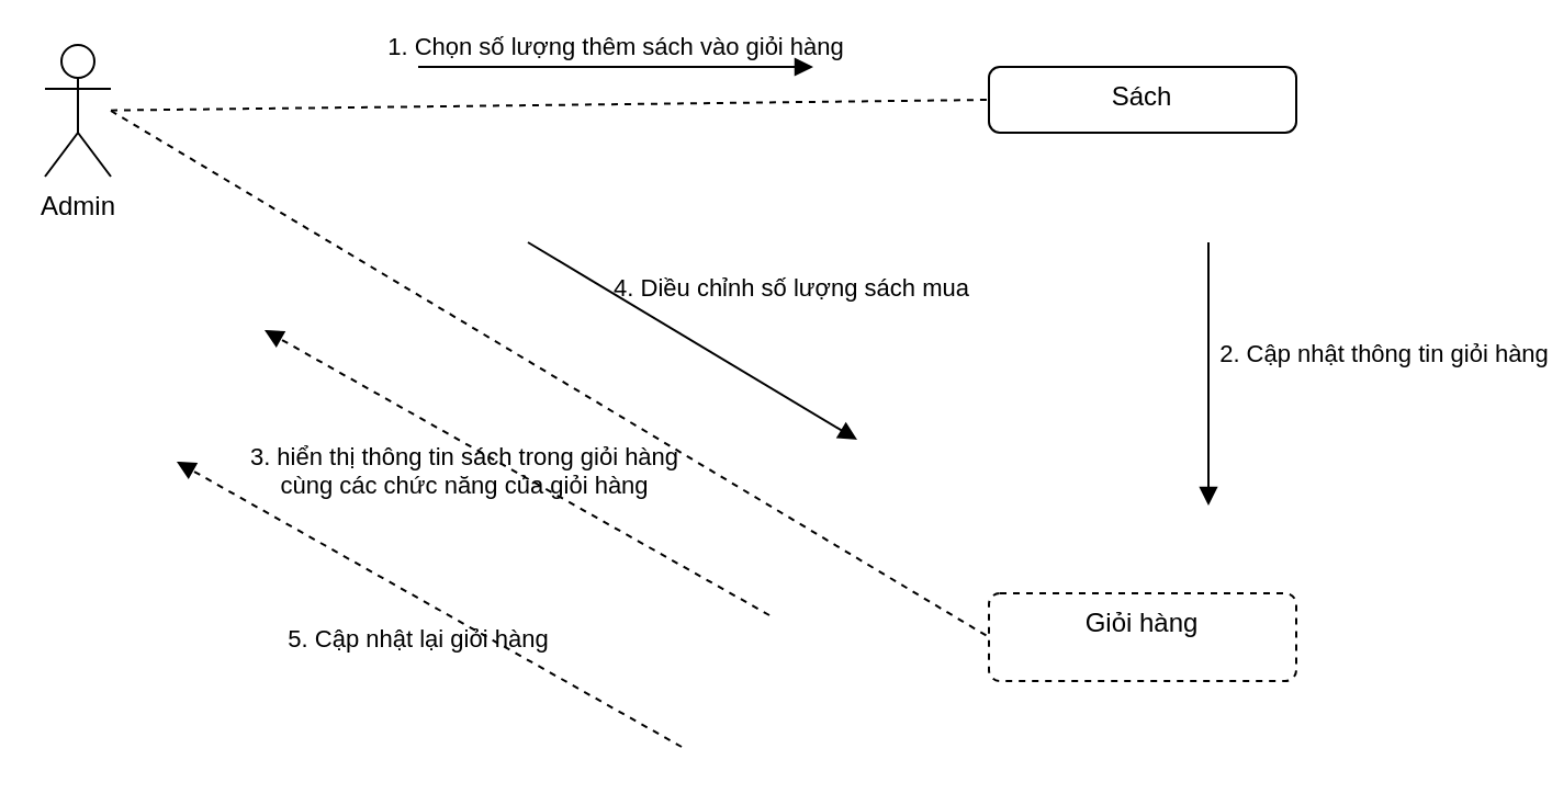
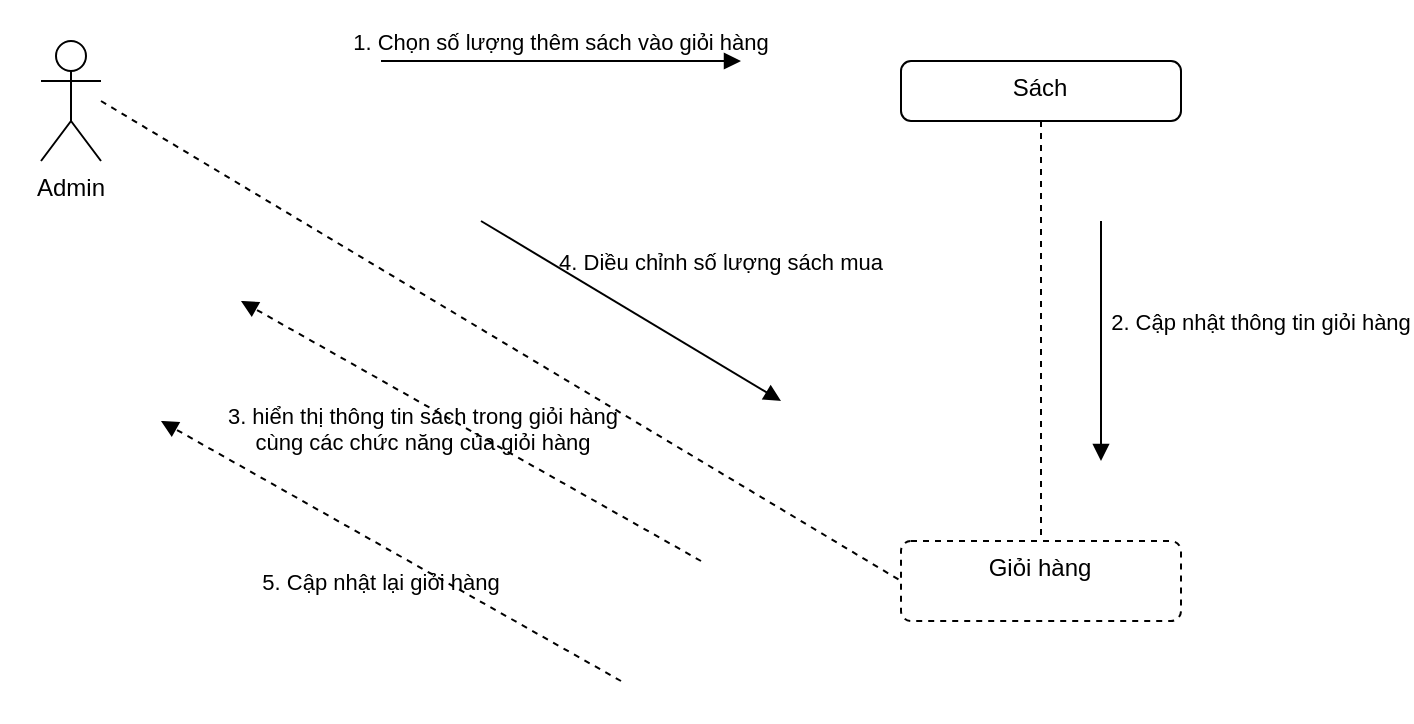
  <mxCell id="0" />
  <mxCell id="1" parent="0" />
  <mxCell id="2" value="Admin" style="shape=umlActor;verticalLabelPosition=bottom;verticalAlign=top;html=1;" vertex="1" parent="1"><mxGeometry x="20" y="20" width="30" height="60" as="geometry" /></mxCell>
  <mxCell id="3" value="Sách" style="html=1;align=center;verticalAlign=top;rounded=1;absoluteArcSize=1;arcSize=10;dashed=0;whiteSpace=wrap;" vertex="1" parent="1"><mxGeometry x="450" y="30" width="140" height="30" as="geometry" /></mxCell>
  <mxCell id="4" value="Giỏi hàng" style="html=1;align=center;verticalAlign=top;rounded=1;absoluteArcSize=1;arcSize=10;dashed=1;whiteSpace=wrap;" vertex="1" parent="1"><mxGeometry x="450" y="270" width="140" height="40" as="geometry" /></mxCell>
- <mxCell id="5" value="" style="endArrow=none;dashed=1;html=1;rounded=0;entryX=0;entryY=0.5;entryDx=0;entryDy=0;" edge="1" parent="1" source="2" target="3"><mxGeometry width="50" height="50" relative="1" as="geometry"><mxPoint x="150" y="70" as="sourcePoint" /><mxPoint x="200" y="20" as="targetPoint" /></mxGeometry></mxCell>
+ <mxCell id="6" value="" style="endArrow=none;dashed=1;html=1;rounded=0;entryX=0.5;entryY=0;entryDx=0;entryDy=0;exitX=0.5;exitY=1;exitDx=0;exitDy=0;" edge="1" parent="1" source="3" target="4"><mxGeometry width="50" height="50" relative="1" as="geometry"><mxPoint x="410" y="39.5" as="sourcePoint" /><mxPoint x="580" y="39.5" as="targetPoint" /></mxGeometry></mxCell>
  <mxCell id="7" value="1. Chọn số lượng thêm sách vào giỏi hàng" style="html=1;verticalAlign=bottom;labelBackgroundColor=none;endArrow=block;endFill=1;rounded=0;" edge="1" parent="1"><mxGeometry width="160" relative="1" as="geometry"><mxPoint x="190" y="30" as="sourcePoint" /><mxPoint x="370" y="30" as="targetPoint" /></mxGeometry></mxCell>
  <mxCell id="8" value="3. hiển thị thông tin sách trong giỏi hàng&lt;div&gt;cùng các chức năng của giỏi hàng&lt;/div&gt;" style="html=1;verticalAlign=bottom;labelBackgroundColor=none;endArrow=block;endFill=1;dashed=1;rounded=0;" edge="1" parent="1"><mxGeometry x="0.109" y="25" width="160" relative="1" as="geometry"><mxPoint x="350" y="280" as="sourcePoint" /><mxPoint x="120" y="150" as="targetPoint" /><mxPoint as="offset" /></mxGeometry></mxCell>
  <mxCell id="9" value="2. Cập nhật thông tin giỏi hàng" style="html=1;verticalAlign=bottom;labelBackgroundColor=none;endArrow=block;endFill=1;rounded=0;" edge="1" parent="1"><mxGeometry y="80" width="160" relative="1" as="geometry"><mxPoint x="550" y="110" as="sourcePoint" /><mxPoint x="550" y="230" as="targetPoint" /><mxPoint as="offset" /></mxGeometry></mxCell>
  <mxCell id="10" value="" style="endArrow=none;dashed=1;html=1;rounded=0;entryX=0;entryY=0.5;entryDx=0;entryDy=0;" edge="1" parent="1" target="4"><mxGeometry width="50" height="50" relative="1" as="geometry"><mxPoint x="50" y="50" as="sourcePoint" /><mxPoint x="560" y="270" as="targetPoint" /></mxGeometry></mxCell>
  <mxCell id="11" value="5. Cập nhật lại giỏi hàng" style="html=1;verticalAlign=bottom;labelBackgroundColor=none;endArrow=block;endFill=1;dashed=1;rounded=0;" edge="1" parent="1"><mxGeometry x="-0.06" y="24" width="160" relative="1" as="geometry"><mxPoint x="310" y="340" as="sourcePoint" /><mxPoint x="80" y="210" as="targetPoint" /><mxPoint as="offset" /></mxGeometry></mxCell>
  <mxCell id="12" value="4. Diều chỉnh số lượng sách mua" style="html=1;verticalAlign=bottom;labelBackgroundColor=none;endArrow=block;endFill=1;rounded=0;" edge="1" parent="1"><mxGeometry x="0.353" y="36" width="160" relative="1" as="geometry"><mxPoint x="240" y="110" as="sourcePoint" /><mxPoint x="390" y="200" as="targetPoint" /><mxPoint as="offset" /></mxGeometry></mxCell>
